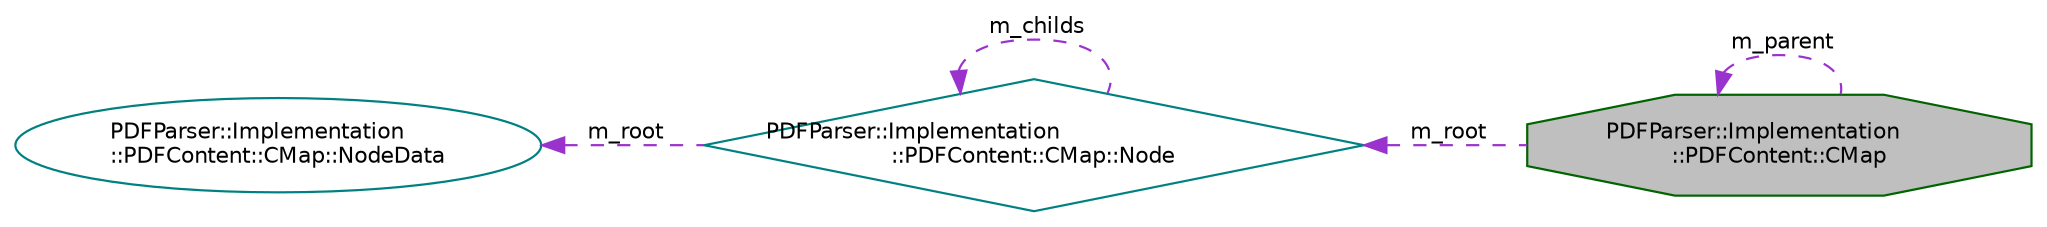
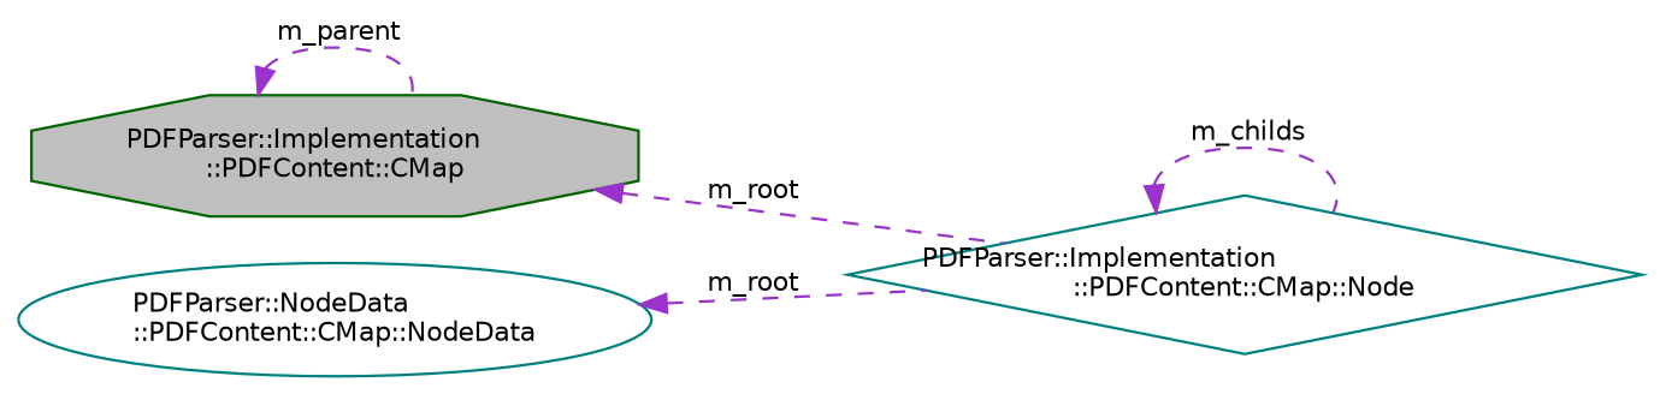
  digraph {
    rankdir=LR
    node [color=teal fillcolor=white fontname=Helvetica fontsize=10 style=filled]
    edge [color=darkorchid3 dir=back fontname=Helvetica fontsize=10 labelfontname=Helvetica labelfontsize=10 style=dashed]
    n1 [color=darkgreen fillcolor=grey75 fontcolor=black height=0.2 label="PDFParser::Implementation\l::PDFContent::CMap" shape=octagon width=0.4]
    n2 [height=0.2 label="PDFParser::Implementation\l::PDFContent::CMap::Node" shape=diamond width=0.4]
-   n3 [height=0.2 label="PDFParser::Implementation\l::PDFContent::CMap::NodeData" shape=ellipse width=0.4]
+   n3 [height=0.2 label="PDFParser::NodeData\l::PDFContent::CMap::NodeData" shape=ellipse width=0.4]
    n1 -> n1 [label=" m_parent"]
-   n2 -> n1 [label=" m_root"]
+   n1 -> n2 [label=" m_root"]
    n2 -> n2 [label=" m_childs"]
    n3 -> n2 [label=" m_root"]
  }
